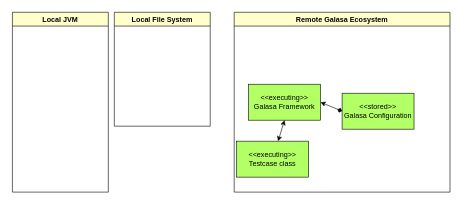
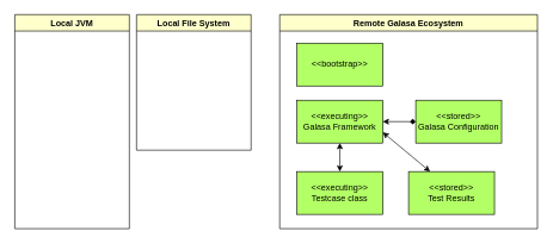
  <mxCell id="0" />
  <mxCell id="1" parent="0" />
  <mxCell id="2" value="Local File System" style="swimlane;fillColor=#FFFFCC;" parent="1" vertex="1"><mxGeometry x="190" y="20" width="160" height="190" as="geometry" /></mxCell>
  <mxCell id="3" value="Local JVM" style="swimlane;fillColor=#FFFFCC;" parent="1" vertex="1"><mxGeometry x="20" y="20" width="160" height="300" as="geometry" /></mxCell>
  <mxCell id="4" value="Remote Galasa Ecosystem" style="swimlane;fillColor=#FFFFCC;" parent="1" vertex="1"><mxGeometry x="390" y="20" width="360" height="300" as="geometry" /></mxCell>
- <mxCell id="5" value="&amp;lt;&amp;lt;stored&amp;gt;&amp;gt;&lt;br&gt;Galasa Configuration" style="rounded=0;whiteSpace=wrap;html=1;fillColor=#B3FF66;" parent="4" vertex="1"><mxGeometry x="180" y="135" width="120" height="60" as="geometry" /></mxCell>
+ <mxCell id="5" value="&amp;lt;&amp;lt;stored&amp;gt;&amp;gt;&lt;br&gt;Galasa Configuration" style="rounded=0;whiteSpace=wrap;html=1;fillColor=#B3FF66;" parent="4" vertex="1"><mxGeometry x="190" y="120" width="120" height="60" as="geometry" /></mxCell>
  <mxCell id="6" value="&amp;lt;&amp;lt;executing&amp;gt;&amp;gt;&lt;br&gt;Galasa Framework" style="rounded=0;whiteSpace=wrap;html=1;fillColor=#B3FF66;" parent="4" vertex="1"><mxGeometry x="24" y="120" width="120" height="60" as="geometry" /></mxCell>
  <mxCell id="7" value="" style="endArrow=diamond;startArrow=classic;html=1;rounded=0;exitX=1;exitY=0.5;exitDx=0;exitDy=0;entryX=0;entryY=0.5;entryDx=0;entryDy=0;" parent="4" source="6" target="5" edge="1"><mxGeometry width="50" height="50" relative="1" as="geometry"><mxPoint x="50" y="110" as="sourcePoint" /><mxPoint x="100" y="60" as="targetPoint" /></mxGeometry></mxCell>
- <mxCell id="8" value="&amp;lt;&amp;lt;executing&amp;gt;&amp;gt;&lt;br&gt;Testcase class" style="rounded=0;whiteSpace=wrap;html=1;fillColor=#B3FF66;" parent="4" vertex="1"><mxGeometry x="4" y="215" width="120" height="60" as="geometry" /></mxCell>
+ <mxCell id="8" value="&amp;lt;&amp;lt;executing&amp;gt;&amp;gt;&lt;br&gt;Testcase class" style="rounded=0;whiteSpace=wrap;html=1;fillColor=#B3FF66;" parent="4" vertex="1"><mxGeometry x="24" y="220" width="120" height="60" as="geometry" /></mxCell>
+ <mxCell id="9" value="&amp;lt;&amp;lt;stored&amp;gt;&amp;gt;&lt;br&gt;Test Results" style="rounded=0;whiteSpace=wrap;html=1;fillColor=#B3FF66;" parent="4" vertex="1"><mxGeometry x="180" y="220" width="120" height="60" as="geometry" /></mxCell>
+ <mxCell id="10" value="" style="endArrow=classic;startArrow=classic;html=1;rounded=0;exitX=0.25;exitY=0;exitDx=0;exitDy=0;entryX=1;entryY=0.75;entryDx=0;entryDy=0;" parent="4" source="9" target="6" edge="1"><mxGeometry width="50" height="50" relative="1" as="geometry"><mxPoint x="50" y="110" as="sourcePoint" /><mxPoint x="100" y="60" as="targetPoint" /></mxGeometry></mxCell>
  <mxCell id="11" value="" style="endArrow=classic;startArrow=classic;html=1;rounded=0;entryX=0.5;entryY=1;entryDx=0;entryDy=0;" parent="4" source="8" target="6" edge="1"><mxGeometry width="50" height="50" relative="1" as="geometry"><mxPoint x="-175" y="220" as="sourcePoint" /><mxPoint x="100" y="60" as="targetPoint" /></mxGeometry></mxCell>
+ <mxCell id="12" value="&amp;lt;&amp;lt;bootstrap&amp;gt;&amp;gt;" style="rounded=0;whiteSpace=wrap;html=1;fillColor=#B3FF66;" parent="4" vertex="1"><mxGeometry x="24" y="40" width="120" height="60" as="geometry" /></mxCell>
